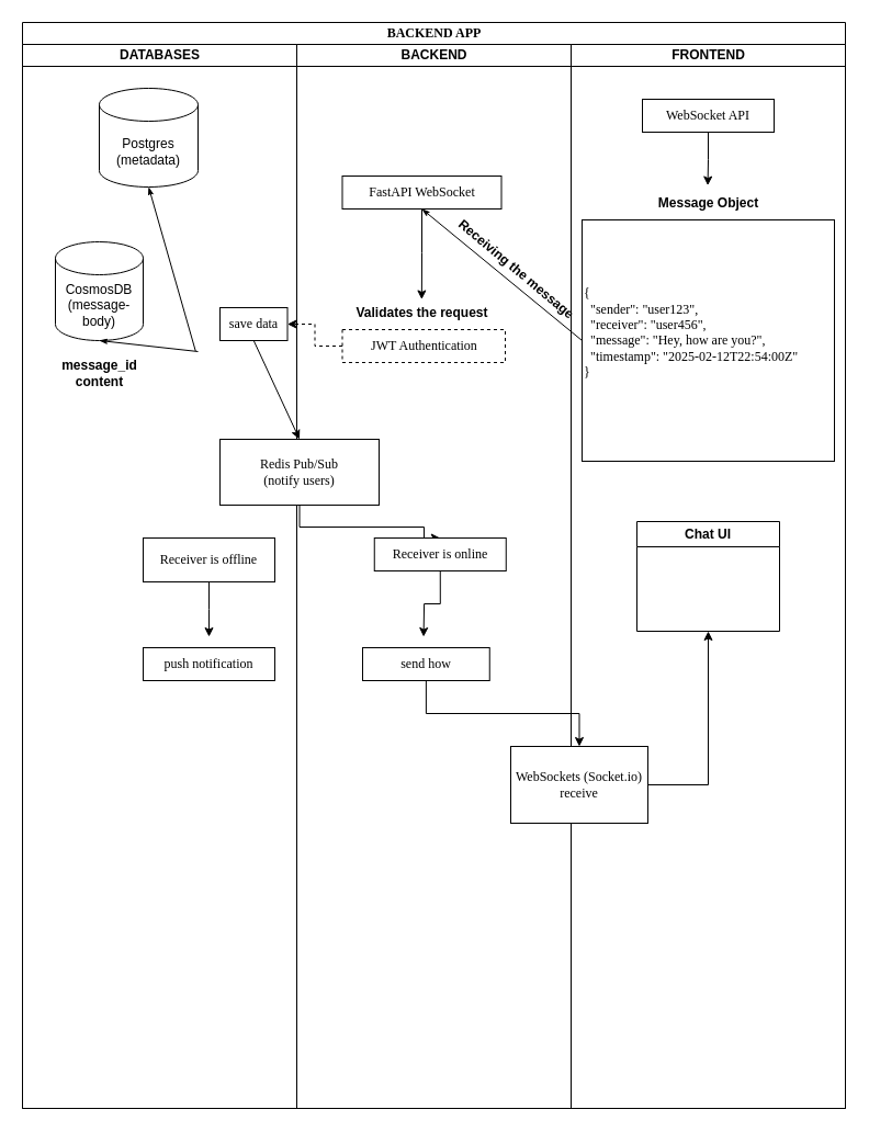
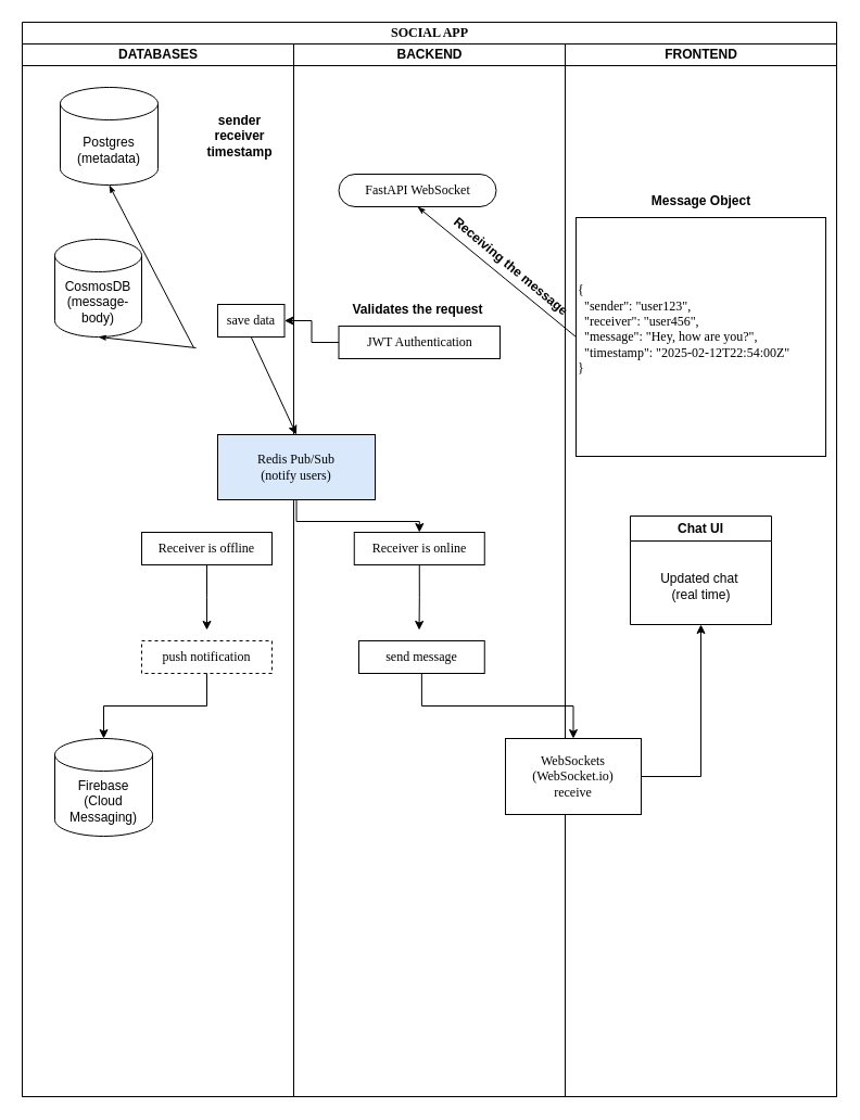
  <mxCell id="0" />
  <mxCell id="1" parent="0" />
- <mxCell id="2" value="BACKEND APP" style="swimlane;html=1;childLayout=stackLayout;startSize=20;rounded=0;shadow=0;comic=0;labelBackgroundColor=none;strokeWidth=1;fontFamily=Verdana;fontSize=12;align=center;" parent="1" vertex="1"><mxGeometry x="20" y="20" width="750" height="990" as="geometry" /></mxCell>
+ <mxCell id="2" value="SOCIAL APP" style="swimlane;html=1;childLayout=stackLayout;startSize=20;rounded=0;shadow=0;comic=0;labelBackgroundColor=none;strokeWidth=1;fontFamily=Verdana;fontSize=12;align=center;" parent="1" vertex="1"><mxGeometry x="20" y="20" width="750" height="990" as="geometry" /></mxCell>
  <mxCell id="3" value="DATABASES" style="swimlane;html=1;startSize=20;" parent="2" vertex="1"><mxGeometry y="20" width="250" height="970" as="geometry" /></mxCell>
- <mxCell id="4" value="Postgres (metadata)" style="shape=cylinder3;whiteSpace=wrap;html=1;boundedLbl=1;backgroundOutline=1;size=15;" vertex="1" parent="3"><mxGeometry x="70" y="40" width="90" height="90" as="geometry" /></mxCell>
+ <mxCell id="4" value="Postgres (metadata)" style="shape=cylinder3;whiteSpace=wrap;html=1;boundedLbl=1;backgroundOutline=1;size=15;" vertex="1" parent="3"><mxGeometry x="35" y="40" width="90" height="90" as="geometry" /></mxCell>
  <mxCell id="5" value="CosmosDB&lt;div&gt;(message-body)&lt;/div&gt;" style="shape=cylinder3;whiteSpace=wrap;html=1;boundedLbl=1;backgroundOutline=1;size=15;" vertex="1" parent="3"><mxGeometry x="30" y="180" width="80" height="90" as="geometry" /></mxCell>
  <mxCell id="6" style="edgeStyle=none;rounded=0;html=1;labelBackgroundColor=none;startArrow=none;startFill=0;startSize=5;endArrow=classicThin;endFill=1;endSize=5;jettySize=auto;orthogonalLoop=1;strokeWidth=1;fontFamily=Verdana;fontSize=12;entryX=0.5;entryY=1;entryDx=0;entryDy=0;exitX=-0.025;exitY=0.653;exitDx=0;exitDy=0;exitPerimeter=0;entryPerimeter=0;" edge="1" parent="3" target="4"><mxGeometry relative="1" as="geometry"><mxPoint x="157.75" y="279.59" as="sourcePoint" /><mxPoint x="90" y="240" as="targetPoint" /></mxGeometry></mxCell>
  <mxCell id="7" value="save data" style="rounded=0;whiteSpace=wrap;html=1;shadow=0;comic=0;labelBackgroundColor=none;strokeWidth=1;fontFamily=Verdana;fontSize=12;align=center;arcSize=50;" vertex="1" parent="3"><mxGeometry x="180" y="240" width="61.5" height="30" as="geometry" /></mxCell>
+ <mxCell id="8" value="Firebase&lt;div&gt;(Cloud Messaging)&lt;/div&gt;" style="shape=cylinder3;whiteSpace=wrap;html=1;boundedLbl=1;backgroundOutline=1;size=15;" vertex="1" parent="3"><mxGeometry x="30" y="640" width="90" height="90" as="geometry" /></mxCell>
  <mxCell id="9" style="edgeStyle=orthogonalEdgeStyle;rounded=0;orthogonalLoop=1;jettySize=auto;html=1;exitX=0.5;exitY=1;exitDx=0;exitDy=0;" edge="1" parent="3" source="10"><mxGeometry relative="1" as="geometry"><mxPoint x="170" y="540" as="targetPoint" /></mxGeometry></mxCell>
- <mxCell id="10" value="&lt;div&gt;Receiver is offline&lt;/div&gt;" style="rounded=0;whiteSpace=wrap;html=1;shadow=0;comic=0;labelBackgroundColor=none;strokeWidth=1;fontFamily=Verdana;fontSize=12;align=center;arcSize=50;" vertex="1" parent="3"><mxGeometry x="110" y="450" width="120" height="40" as="geometry" /></mxCell>
- <mxCell id="11" value="&lt;div&gt;push notification&lt;/div&gt;" style="rounded=0;whiteSpace=wrap;html=1;shadow=0;comic=0;labelBackgroundColor=none;strokeWidth=1;fontFamily=Verdana;fontSize=12;align=center;arcSize=50;" vertex="1" parent="3"><mxGeometry x="110" y="550" width="120" height="30" as="geometry" /></mxCell>
- <mxCell id="13" value="&lt;b&gt;&lt;font&gt;message_id&lt;/font&gt;&lt;/b&gt;&lt;div&gt;&lt;b&gt;&lt;font&gt;content&lt;/font&gt;&lt;/b&gt;&lt;/div&gt;" style="text;html=1;align=center;verticalAlign=middle;resizable=0;points=[];autosize=1;strokeColor=none;fillColor=none;" vertex="1" parent="3"><mxGeometry x="25" y="280" width="90" height="40" as="geometry" /></mxCell>
+ <mxCell id="10" value="&lt;div&gt;Receiver is offline&lt;/div&gt;" style="rounded=0;whiteSpace=wrap;html=1;shadow=0;comic=0;labelBackgroundColor=none;strokeWidth=1;fontFamily=Verdana;fontSize=12;align=center;arcSize=50;" vertex="1" parent="3"><mxGeometry x="110" y="450" width="120" height="30" as="geometry" /></mxCell>
+ <mxCell id="11" value="&lt;div&gt;push notification&lt;/div&gt;" style="rounded=0;whiteSpace=wrap;html=1;shadow=0;comic=0;labelBackgroundColor=none;strokeWidth=1;fontFamily=Verdana;fontSize=12;align=center;arcSize=50;dashed=1;" vertex="1" parent="3"><mxGeometry x="110" y="550" width="120" height="30" as="geometry" /></mxCell>
+ <mxCell id="12" style="edgeStyle=orthogonalEdgeStyle;rounded=0;orthogonalLoop=1;jettySize=auto;html=1;exitX=0.5;exitY=1;exitDx=0;exitDy=0;entryX=0.5;entryY=0;entryDx=0;entryDy=0;entryPerimeter=0;" edge="1" parent="3" source="11" target="8"><mxGeometry relative="1" as="geometry" /></mxCell>
+ <mxCell id="14" value="&lt;b&gt;sender&lt;/b&gt;&lt;div&gt;&lt;b&gt;receiver&lt;/b&gt;&lt;/div&gt;&lt;div&gt;&lt;b&gt;timestamp&lt;/b&gt;&lt;/div&gt;" style="text;html=1;align=center;verticalAlign=middle;resizable=0;points=[];autosize=1;strokeColor=none;fillColor=none;" vertex="1" parent="3"><mxGeometry x="160" y="55" width="80" height="60" as="geometry" /></mxCell>
  <mxCell id="15" value="BACKEND" style="swimlane;html=1;startSize=20;" parent="2" vertex="1"><mxGeometry x="250" y="20" width="250" height="970" as="geometry" /></mxCell>
- <mxCell id="16" value="FastAPI WebSocket" style="rounded=0;whiteSpace=wrap;html=1;shadow=0;comic=0;labelBackgroundColor=none;strokeWidth=1;fontFamily=Verdana;fontSize=12;align=center;arcSize=50;" vertex="1" parent="15"><mxGeometry x="41.5" y="120" width="145" height="30" as="geometry" /></mxCell>
+ <mxCell id="16" value="FastAPI WebSocket" style="whiteSpace=wrap;html=1;shadow=0;comic=0;labelBackgroundColor=none;strokeWidth=1;fontFamily=Verdana;fontSize=12;align=center;arcSize=50;rounded=1;" vertex="1" parent="15"><mxGeometry x="41.5" y="120" width="145" height="30" as="geometry" /></mxCell>
  <mxCell id="17" value="&lt;b&gt;&lt;font&gt;Receiving the message&lt;/font&gt;&lt;/b&gt;" style="text;html=1;align=center;verticalAlign=middle;resizable=0;points=[];autosize=1;strokeColor=none;fillColor=none;rotation=40;" vertex="1" parent="15"><mxGeometry x="120" y="190" width="160" height="30" as="geometry" /></mxCell>
- <mxCell id="18" value="JWT Authentication" style="rounded=0;whiteSpace=wrap;html=1;shadow=0;comic=0;labelBackgroundColor=none;strokeWidth=1;fontFamily=Verdana;fontSize=12;align=center;arcSize=50;dashed=1;" vertex="1" parent="15"><mxGeometry x="41.5" y="260" width="148.5" height="30" as="geometry" /></mxCell>
+ <mxCell id="18" value="JWT Authentication" style="rounded=0;whiteSpace=wrap;html=1;shadow=0;comic=0;labelBackgroundColor=none;strokeWidth=1;fontFamily=Verdana;fontSize=12;align=center;arcSize=50;" vertex="1" parent="15"><mxGeometry x="41.5" y="260" width="148.5" height="30" as="geometry" /></mxCell>
  <mxCell id="19" value="&lt;b&gt;&lt;font&gt;Validates the request&lt;/font&gt;&lt;/b&gt;" style="text;html=1;align=center;verticalAlign=middle;resizable=0;points=[];autosize=1;strokeColor=none;fillColor=none;" vertex="1" parent="15"><mxGeometry x="44" y="230" width="140" height="30" as="geometry" /></mxCell>
- <mxCell id="20" style="edgeStyle=orthogonalEdgeStyle;rounded=0;orthogonalLoop=1;jettySize=auto;html=1;entryX=0.499;entryY=0.083;entryDx=0;entryDy=0;entryPerimeter=0;" edge="1" parent="15" source="16" target="19"><mxGeometry relative="1" as="geometry" /></mxCell>
  <mxCell id="21" style="edgeStyle=orthogonalEdgeStyle;rounded=0;orthogonalLoop=1;jettySize=auto;html=1;exitX=0.5;exitY=1;exitDx=0;exitDy=0;entryX=0.5;entryY=0;entryDx=0;entryDy=0;" edge="1" parent="15" source="22" target="24"><mxGeometry relative="1" as="geometry"><Array as="points"><mxPoint x="2" y="440" /><mxPoint x="116" y="440" /></Array></mxGeometry></mxCell>
- <mxCell id="22" value="Redis Pub/Sub&lt;div&gt;(notify users)&lt;/div&gt;" style="rounded=0;whiteSpace=wrap;html=1;shadow=0;comic=0;labelBackgroundColor=none;strokeWidth=1;fontFamily=Verdana;fontSize=12;align=center;arcSize=50;" vertex="1" parent="15"><mxGeometry x="-70" y="360" width="145" height="60" as="geometry" /></mxCell>
+ <mxCell id="22" value="Redis Pub/Sub&lt;div&gt;(notify users)&lt;/div&gt;" style="rounded=0;whiteSpace=wrap;html=1;shadow=0;comic=0;labelBackgroundColor=none;strokeWidth=1;fontFamily=Verdana;fontSize=12;align=center;arcSize=50;fillColor=#dae8fc;" vertex="1" parent="15"><mxGeometry x="-70" y="360" width="145" height="60" as="geometry" /></mxCell>
  <mxCell id="23" style="edgeStyle=orthogonalEdgeStyle;rounded=0;orthogonalLoop=1;jettySize=auto;html=1;exitX=0.5;exitY=1;exitDx=0;exitDy=0;" edge="1" parent="15" source="24"><mxGeometry relative="1" as="geometry"><mxPoint x="115.568" y="540" as="targetPoint" /></mxGeometry></mxCell>
- <mxCell id="24" value="&lt;div&gt;Receiver is online&lt;/div&gt;" style="rounded=0;whiteSpace=wrap;html=1;shadow=0;comic=0;labelBackgroundColor=none;strokeWidth=1;fontFamily=Verdana;fontSize=12;align=center;arcSize=50;" vertex="1" parent="15"><mxGeometry x="70.75" y="450" width="120" height="30" as="geometry" /></mxCell>
- <mxCell id="25" value="&lt;div&gt;send how&lt;/div&gt;" style="rounded=0;whiteSpace=wrap;html=1;shadow=0;comic=0;labelBackgroundColor=none;strokeWidth=1;fontFamily=Verdana;fontSize=12;align=center;arcSize=50;" vertex="1" parent="15"><mxGeometry x="60" y="550" width="115.75" height="30" as="geometry" /></mxCell>
+ <mxCell id="24" value="&lt;div&gt;Receiver is online&lt;/div&gt;" style="rounded=0;whiteSpace=wrap;html=1;shadow=0;comic=0;labelBackgroundColor=none;strokeWidth=1;fontFamily=Verdana;fontSize=12;align=center;arcSize=50;" vertex="1" parent="15"><mxGeometry x="55.75" y="450" width="120" height="30" as="geometry" /></mxCell>
+ <mxCell id="25" value="&lt;div&gt;send message&lt;/div&gt;" style="rounded=0;whiteSpace=wrap;html=1;shadow=0;comic=0;labelBackgroundColor=none;strokeWidth=1;fontFamily=Verdana;fontSize=12;align=center;arcSize=50;" vertex="1" parent="15"><mxGeometry x="60" y="550" width="115.75" height="30" as="geometry" /></mxCell>
  <mxCell id="26" value="FRONTEND" style="swimlane;html=1;startSize=20;" parent="2" vertex="1"><mxGeometry x="500" y="20" width="250" height="970" as="geometry" /></mxCell>
- <mxCell id="27" style="edgeStyle=orthogonalEdgeStyle;rounded=0;orthogonalLoop=1;jettySize=auto;html=1;entryX=0.496;entryY=-0.048;entryDx=0;entryDy=0;entryPerimeter=0;" edge="1" parent="26" source="28" target="30"><mxGeometry relative="1" as="geometry"><mxPoint x="125" y="110" as="targetPoint" /></mxGeometry></mxCell>
- <mxCell id="28" value="WebSocket API" style="rounded=0;whiteSpace=wrap;html=1;shadow=0;comic=0;labelBackgroundColor=none;strokeWidth=1;fontFamily=Verdana;fontSize=12;align=center;arcSize=50;" vertex="1" parent="26"><mxGeometry x="65" y="50" width="120" height="30" as="geometry" /></mxCell>
  <mxCell id="29" value="&lt;div style=&quot;&quot;&gt;&lt;span style=&quot;background-color: transparent; color: light-dark(rgb(0, 0, 0), rgb(255, 255, 255));&quot;&gt;{&lt;/span&gt;&lt;/div&gt;&lt;div&gt;&lt;div style=&quot;&quot;&gt;&amp;nbsp; &quot;sender&quot;: &quot;user123&quot;,&lt;/div&gt;&lt;div style=&quot;&quot;&gt;&amp;nbsp; &quot;receiver&quot;: &quot;user456&quot;,&lt;/div&gt;&lt;div style=&quot;&quot;&gt;&amp;nbsp; &quot;message&quot;: &quot;Hey, how are you?&quot;,&lt;/div&gt;&lt;div style=&quot;&quot;&gt;&amp;nbsp; &quot;timestamp&quot;: &quot;2025-02-12T22:54:00Z&quot;&lt;/div&gt;&lt;div style=&quot;&quot;&gt;}&lt;/div&gt;&lt;/div&gt;&lt;div style=&quot;&quot;&gt;&lt;br&gt;&lt;/div&gt;" style="rounded=0;whiteSpace=wrap;html=1;shadow=0;comic=0;labelBackgroundColor=none;strokeWidth=1;fontFamily=Verdana;fontSize=12;align=left;arcSize=50;" vertex="1" parent="26"><mxGeometry x="10" y="160" width="230" height="220" as="geometry" /></mxCell>
  <mxCell id="30" value="&lt;b&gt;&lt;font&gt;Message Object&lt;/font&gt;&lt;/b&gt;" style="text;html=1;align=center;verticalAlign=middle;resizable=0;points=[];autosize=1;strokeColor=none;fillColor=none;" vertex="1" parent="26"><mxGeometry x="70" y="130" width="110" height="30" as="geometry" /></mxCell>
  <mxCell id="31" style="edgeStyle=orthogonalEdgeStyle;rounded=0;orthogonalLoop=1;jettySize=auto;html=1;exitX=1;exitY=0.5;exitDx=0;exitDy=0;entryX=0.5;entryY=1;entryDx=0;entryDy=0;" edge="1" parent="26" source="32" target="33"><mxGeometry relative="1" as="geometry" /></mxCell>
- <mxCell id="32" value="&lt;div&gt;WebSockets (Socket.io)&lt;/div&gt;&lt;div&gt;receive&lt;/div&gt;" style="rounded=0;whiteSpace=wrap;html=1;shadow=0;comic=0;labelBackgroundColor=none;strokeWidth=1;fontFamily=Verdana;fontSize=12;align=center;arcSize=50;" vertex="1" parent="26"><mxGeometry x="-55" y="640" width="125" height="70" as="geometry" /></mxCell>
+ <mxCell id="32" value="&lt;div&gt;WebSockets (WebSocket.io)&lt;/div&gt;&lt;div&gt;receive&lt;/div&gt;" style="rounded=0;whiteSpace=wrap;html=1;shadow=0;comic=0;labelBackgroundColor=none;strokeWidth=1;fontFamily=Verdana;fontSize=12;align=center;arcSize=50;" vertex="1" parent="26"><mxGeometry x="-55" y="640" width="125" height="70" as="geometry" /></mxCell>
  <mxCell id="33" value="Chat UI" style="swimlane;whiteSpace=wrap;html=1;" vertex="1" parent="26"><mxGeometry x="60" y="435" width="130" height="100" as="geometry" /></mxCell>
+ <mxCell id="34" value="Updated chat&amp;nbsp;&lt;div&gt;(real time)&lt;/div&gt;" style="text;html=1;align=center;verticalAlign=middle;resizable=0;points=[];autosize=1;strokeColor=none;fillColor=none;" vertex="1" parent="33"><mxGeometry x="15" y="45" width="100" height="40" as="geometry" /></mxCell>
  <mxCell id="35" style="edgeStyle=none;rounded=0;html=1;labelBackgroundColor=none;startArrow=none;startFill=0;startSize=5;endArrow=classicThin;endFill=1;endSize=5;jettySize=auto;orthogonalLoop=1;strokeWidth=1;fontFamily=Verdana;fontSize=12;entryX=0.5;entryY=1;entryDx=0;entryDy=0;exitX=0;exitY=0.5;exitDx=0;exitDy=0;" parent="2" source="29" target="16" edge="1"><mxGeometry relative="1" as="geometry"><mxPoint x="364" y="470" as="sourcePoint" /><mxPoint x="465" y="395" as="targetPoint" /></mxGeometry></mxCell>
- <mxCell id="36" style="edgeStyle=orthogonalEdgeStyle;rounded=0;orthogonalLoop=1;jettySize=auto;html=1;exitX=0;exitY=0.5;exitDx=0;exitDy=0;entryX=1;entryY=0.5;entryDx=0;entryDy=0;dashed=1;" edge="1" parent="2" source="18" target="7"><mxGeometry relative="1" as="geometry"><mxPoint x="280" y="295" as="targetPoint" /></mxGeometry></mxCell>
+ <mxCell id="36" style="edgeStyle=orthogonalEdgeStyle;rounded=0;orthogonalLoop=1;jettySize=auto;html=1;exitX=0;exitY=0.5;exitDx=0;exitDy=0;entryX=1;entryY=0.5;entryDx=0;entryDy=0;" edge="1" parent="2" source="18" target="7"><mxGeometry relative="1" as="geometry"><mxPoint x="280" y="295" as="targetPoint" /></mxGeometry></mxCell>
  <mxCell id="37" value="" style="edgeStyle=none;orthogonalLoop=1;jettySize=auto;html=1;rounded=0;exitX=0.5;exitY=1;exitDx=0;exitDy=0;entryX=0.5;entryY=0;entryDx=0;entryDy=0;" edge="1" parent="2" source="7" target="22"><mxGeometry width="100" relative="1" as="geometry"><mxPoint x="340" y="520" as="sourcePoint" /><mxPoint x="440" y="520" as="targetPoint" /><Array as="points" /></mxGeometry></mxCell>
  <mxCell id="38" style="edgeStyle=orthogonalEdgeStyle;rounded=0;orthogonalLoop=1;jettySize=auto;html=1;exitX=0.5;exitY=1;exitDx=0;exitDy=0;entryX=0.5;entryY=0;entryDx=0;entryDy=0;" edge="1" parent="2" source="25" target="32"><mxGeometry relative="1" as="geometry" /></mxCell>
  <mxCell id="39" style="edgeStyle=none;rounded=0;html=1;labelBackgroundColor=none;startArrow=none;startFill=0;startSize=5;endArrow=classicThin;endFill=1;endSize=5;jettySize=auto;orthogonalLoop=1;strokeWidth=1;fontFamily=Verdana;fontSize=12;entryX=0.5;entryY=1;entryDx=0;entryDy=0;entryPerimeter=0;" edge="1" parent="1" target="5"><mxGeometry relative="1" as="geometry"><mxPoint x="180" y="320" as="sourcePoint" /><mxPoint x="120" y="290" as="targetPoint" /></mxGeometry></mxCell>
